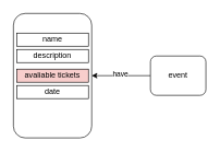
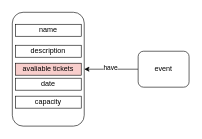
  <mxCell id="0" />
  <mxCell id="1" parent="0" />
  <mxCell id="2" value="" style="rounded=1;whiteSpace=wrap;html=1;" vertex="1" parent="1"><mxGeometry x="20" y="20" width="120" height="190" as="geometry" /></mxCell>
- <mxCell id="3" value="name" style="rounded=0;whiteSpace=wrap;html=1;" vertex="1" parent="1"><mxGeometry x="25" y="50" width="110" height="20" as="geometry" /></mxCell>
+ <mxCell id="3" value="name" style="rounded=0;whiteSpace=wrap;html=1;" vertex="1" parent="1"><mxGeometry x="25" y="40" width="110" height="20" as="geometry" /></mxCell>
  <mxCell id="4" value="d&lt;span style=&quot;background-color: initial;&quot;&gt;escription&lt;/span&gt;" style="rounded=0;whiteSpace=wrap;html=1;" vertex="1" parent="1"><mxGeometry x="25" y="75" width="110" height="20" as="geometry" /></mxCell>
  <mxCell id="5" value="avaliable tickets" style="rounded=0;whiteSpace=wrap;html=1;fillColor=#f8cecc;" vertex="1" parent="1"><mxGeometry x="25" y="105" width="110" height="20" as="geometry" /></mxCell>
  <mxCell id="6" value="date" style="rounded=0;whiteSpace=wrap;html=1;" vertex="1" parent="1"><mxGeometry x="25" y="130" width="110" height="20" as="geometry" /></mxCell>
+ <mxCell id="7" value="capacity" style="rounded=0;whiteSpace=wrap;html=1;" vertex="1" parent="1"><mxGeometry x="25" y="160" width="110" height="20" as="geometry" /></mxCell>
  <mxCell id="8" style="edgeStyle=orthogonalEdgeStyle;rounded=0;orthogonalLoop=1;jettySize=auto;html=1;exitX=0;exitY=0.5;exitDx=0;exitDy=0;entryX=1;entryY=0.5;entryDx=0;entryDy=0;" edge="1" parent="1" source="10" target="2"><mxGeometry relative="1" as="geometry" /></mxCell>
  <mxCell id="9" value="have" style="edgeLabel;html=1;align=center;verticalAlign=middle;resizable=0;points=[];" vertex="1" connectable="0" parent="8"><mxGeometry x="0.044" y="-3" relative="1" as="geometry"><mxPoint as="offset" /></mxGeometry></mxCell>
  <mxCell id="10" value="event" style="rounded=1;whiteSpace=wrap;html=1;" vertex="1" parent="1"><mxGeometry x="230" y="85" width="85" height="60" as="geometry" /></mxCell>
